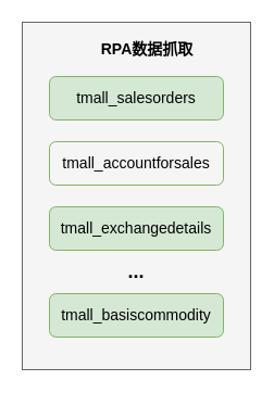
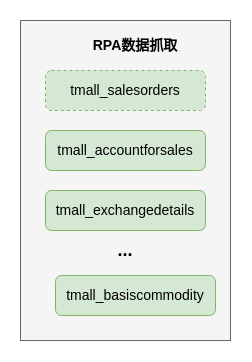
  <mxCell id="0" />
  <mxCell id="1" parent="0" />
  <mxCell id="2" value="" style="rounded=0;whiteSpace=wrap;html=1;fillColor=#f5f5f5;strokeColor=#666666;fontColor=#333333;" vertex="1" parent="1"><mxGeometry x="20" y="20" width="210" height="320" as="geometry" /></mxCell>
- <mxCell id="3" value="&lt;font style=&quot;font-size: 14px&quot;&gt;tmall_salesorders&lt;/font&gt;" style="rounded=1;whiteSpace=wrap;html=1;fillColor=#d5e8d4;strokeColor=#82b366;" vertex="1" parent="1"><mxGeometry x="45" y="70" width="160" height="40" as="geometry" /></mxCell>
+ <mxCell id="3" value="&lt;font style=&quot;font-size: 14px&quot;&gt;tmall_salesorders&lt;/font&gt;" style="rounded=1;whiteSpace=wrap;html=1;fillColor=#d5e8d4;strokeColor=#82b366;dashed=1;" vertex="1" parent="1"><mxGeometry x="45" y="70" width="160" height="40" as="geometry" /></mxCell>
  <mxCell id="4" value="&lt;font style=&quot;font-size: 14px&quot;&gt;&lt;b&gt;RPA数据抓取&lt;/b&gt;&lt;/font&gt;" style="text;html=1;strokeColor=none;fillColor=none;align=center;verticalAlign=middle;whiteSpace=wrap;rounded=0;" vertex="1" parent="1"><mxGeometry x="80" y="35" width="110" height="20" as="geometry" /></mxCell>
- <mxCell id="5" value="&lt;font style=&quot;font-size: 14px&quot;&gt;tmall_accountforsales&lt;/font&gt;" style="rounded=1;whiteSpace=wrap;html=1;fillColor=#f5f5f5;strokeColor=#82b366;" vertex="1" parent="1"><mxGeometry x="45" y="130" width="160" height="40" as="geometry" /></mxCell>
+ <mxCell id="5" value="&lt;font style=&quot;font-size: 14px&quot;&gt;tmall_accountforsales&lt;/font&gt;" style="rounded=1;whiteSpace=wrap;html=1;fillColor=#d5e8d4;strokeColor=#82b366;" vertex="1" parent="1"><mxGeometry x="45" y="130" width="160" height="40" as="geometry" /></mxCell>
  <mxCell id="6" value="&lt;font style=&quot;font-size: 14px&quot;&gt;tmall_exchangedetails&lt;/font&gt;" style="rounded=1;whiteSpace=wrap;html=1;fillColor=#d5e8d4;strokeColor=#82b366;" vertex="1" parent="1"><mxGeometry x="45" y="190" width="160" height="40" as="geometry" /></mxCell>
  <mxCell id="7" value="&lt;b&gt;&lt;font style=&quot;font-size: 18px&quot;&gt;...&lt;/font&gt;&lt;/b&gt;" style="text;html=1;strokeColor=none;fillColor=none;align=center;verticalAlign=middle;whiteSpace=wrap;rounded=0;" vertex="1" parent="1"><mxGeometry x="105" y="240" width="40" height="20" as="geometry" /></mxCell>
- <mxCell id="8" value="&lt;font style=&quot;font-size: 14px&quot;&gt;tmall_basiscommodity&lt;/font&gt;" style="rounded=1;whiteSpace=wrap;html=1;fillColor=#d5e8d4;strokeColor=#82b366;" vertex="1" parent="1"><mxGeometry x="45" y="270" width="160" height="40" as="geometry" /></mxCell>
+ <mxCell id="8" value="&lt;font style=&quot;font-size: 14px&quot;&gt;tmall_basiscommodity&lt;/font&gt;" style="rounded=1;whiteSpace=wrap;html=1;fillColor=#d5e8d4;strokeColor=#82b366;" vertex="1" parent="1"><mxGeometry x="55" y="275" width="160" height="40" as="geometry" /></mxCell>
